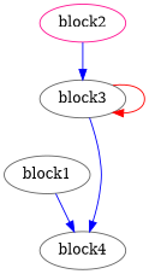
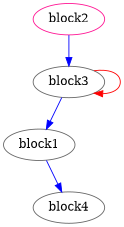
  digraph {
    splines=spline
    node [color=gray40]
    edge [color=blue freq=1]
    block1
    block4
    block2 [color=deeppink]
    block3
    block1 -> block4 [freq=0]
    block2 -> block3
-   block3 -> block4
+   block3 -> block1
    block3 -> block3 [color=red freq=999]
  }
